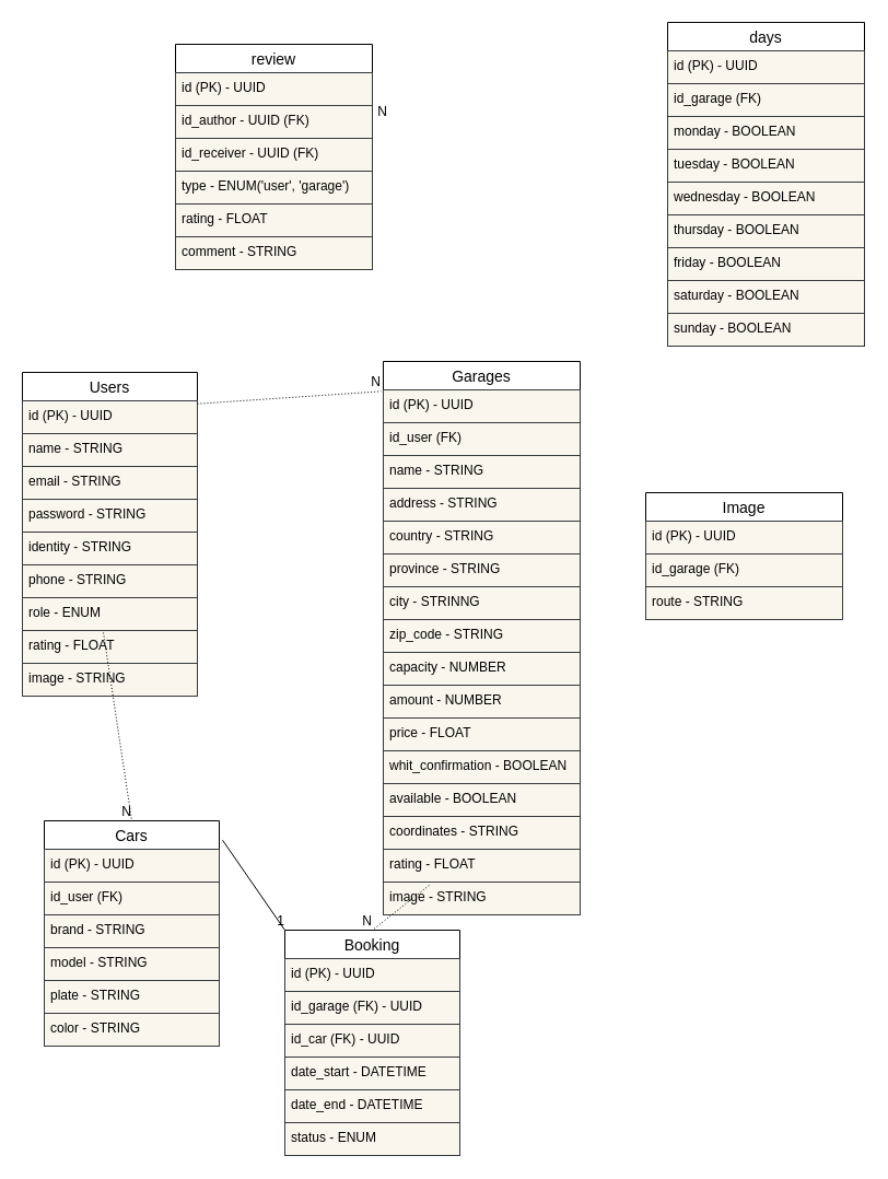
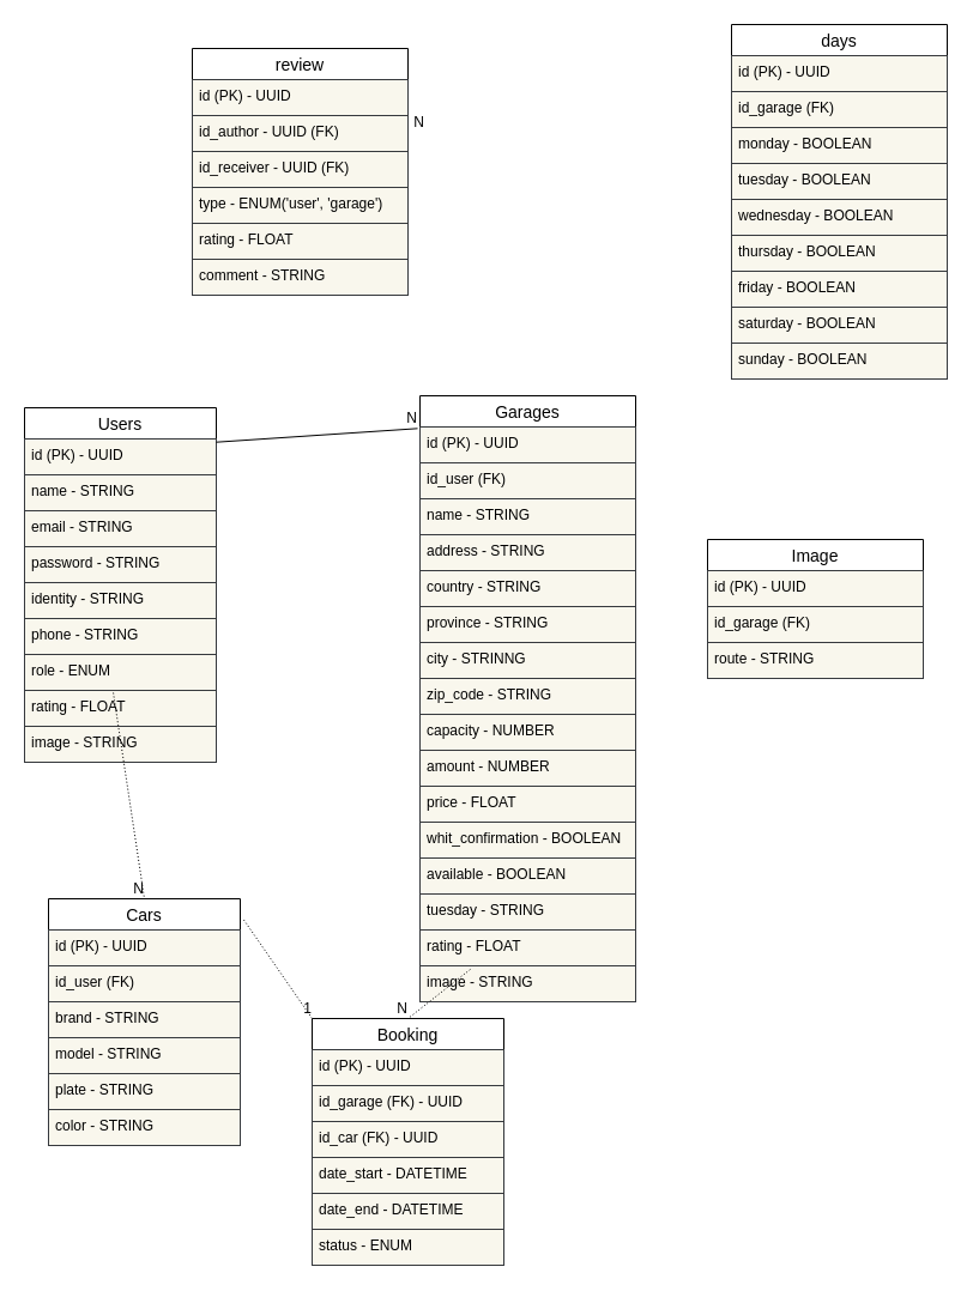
  <mxCell id="0" />
  <mxCell id="1" parent="0" />
  <mxCell id="2" value="Users" style="swimlane;fontStyle=0;childLayout=stackLayout;horizontal=1;startSize=26;horizontalStack=0;resizeParent=1;resizeParentMax=0;resizeLast=0;collapsible=1;marginBottom=0;align=center;fontSize=14;" parent="1" vertex="1"><mxGeometry x="20" y="340" width="160" height="296" as="geometry" /></mxCell>
  <mxCell id="3" value="id (PK) - UUID" style="text;strokeColor=#36393d;fillColor=#f9f7ed;spacingLeft=4;spacingRight=4;overflow=hidden;rotatable=0;points=[[0,0.5],[1,0.5]];portConstraint=eastwest;fontSize=12;fontColor=#000000;" parent="2" vertex="1"><mxGeometry y="26" width="160" height="30" as="geometry" /></mxCell>
  <mxCell id="4" value="name - STRING" style="text;strokeColor=#36393d;fillColor=#f9f7ed;spacingLeft=4;spacingRight=4;overflow=hidden;rotatable=0;points=[[0,0.5],[1,0.5]];portConstraint=eastwest;fontSize=12;fontColor=#000000;" parent="2" vertex="1"><mxGeometry y="56" width="160" height="30" as="geometry" /></mxCell>
  <mxCell id="5" value="email - STRING    " style="text;strokeColor=#36393d;fillColor=#f9f7ed;spacingLeft=4;spacingRight=4;overflow=hidden;rotatable=0;points=[[0,0.5],[1,0.5]];portConstraint=eastwest;fontSize=12;fontColor=#000000;" parent="2" vertex="1"><mxGeometry y="86" width="160" height="30" as="geometry" /></mxCell>
  <mxCell id="6" value="password - STRING" style="text;strokeColor=#36393d;fillColor=#f9f7ed;spacingLeft=4;spacingRight=4;overflow=hidden;rotatable=0;points=[[0,0.5],[1,0.5]];portConstraint=eastwest;fontSize=12;fontColor=#000000;" parent="2" vertex="1"><mxGeometry y="116" width="160" height="30" as="geometry" /></mxCell>
  <mxCell id="7" value="identity - STRING&#10;" style="text;strokeColor=#36393d;fillColor=#f9f7ed;spacingLeft=4;spacingRight=4;overflow=hidden;rotatable=0;points=[[0,0.5],[1,0.5]];portConstraint=eastwest;fontSize=12;fontColor=#000000;" parent="2" vertex="1"><mxGeometry y="146" width="160" height="30" as="geometry" /></mxCell>
  <mxCell id="8" value="phone - STRING" style="text;strokeColor=#36393d;fillColor=#f9f7ed;spacingLeft=4;spacingRight=4;overflow=hidden;rotatable=0;points=[[0,0.5],[1,0.5]];portConstraint=eastwest;fontSize=12;fontColor=#000000;" parent="2" vertex="1"><mxGeometry y="176" width="160" height="30" as="geometry" /></mxCell>
  <mxCell id="9" value="role - ENUM" style="text;strokeColor=#36393d;fillColor=#f9f7ed;spacingLeft=4;spacingRight=4;overflow=hidden;rotatable=0;points=[[0,0.5],[1,0.5]];portConstraint=eastwest;fontSize=12;fontColor=#000000;" parent="2" vertex="1"><mxGeometry y="206" width="160" height="30" as="geometry" /></mxCell>
  <mxCell id="10" value="rating - FLOAT" style="text;strokeColor=#36393d;fillColor=#f9f7ed;spacingLeft=4;spacingRight=4;overflow=hidden;rotatable=0;points=[[0,0.5],[1,0.5]];portConstraint=eastwest;fontSize=12;fontColor=#000000;" parent="2" vertex="1"><mxGeometry y="236" width="160" height="30" as="geometry" /></mxCell>
  <mxCell id="11" value="image - STRING" style="text;strokeColor=#36393d;fillColor=#f9f7ed;spacingLeft=4;spacingRight=4;overflow=hidden;rotatable=0;points=[[0,0.5],[1,0.5]];portConstraint=eastwest;fontSize=12;fontColor=#000000;" parent="2" vertex="1"><mxGeometry y="266" width="160" height="30" as="geometry" /></mxCell>
  <mxCell id="12" value="Garages" style="swimlane;fontStyle=0;childLayout=stackLayout;horizontal=1;startSize=26;horizontalStack=0;resizeParent=1;resizeParentMax=0;resizeLast=0;collapsible=1;marginBottom=0;align=center;fontSize=14;" parent="1" vertex="1"><mxGeometry x="350" y="330" width="180" height="506" as="geometry" /></mxCell>
  <mxCell id="13" value="id (PK) - UUID" style="text;strokeColor=#36393d;fillColor=#f9f7ed;spacingLeft=4;spacingRight=4;overflow=hidden;rotatable=0;points=[[0,0.5],[1,0.5]];portConstraint=eastwest;fontSize=12;fontColor=#000000;" parent="12" vertex="1"><mxGeometry y="26" width="180" height="30" as="geometry" /></mxCell>
  <mxCell id="14" value="id_user (FK)" style="text;strokeColor=#36393d;fillColor=#f9f7ed;spacingLeft=4;spacingRight=4;overflow=hidden;rotatable=0;points=[[0,0.5],[1,0.5]];portConstraint=eastwest;fontSize=12;fontColor=#000000;" parent="12" vertex="1"><mxGeometry y="56" width="180" height="30" as="geometry" /></mxCell>
  <mxCell id="15" value="name - STRING" style="text;strokeColor=#36393d;fillColor=#f9f7ed;spacingLeft=4;spacingRight=4;overflow=hidden;rotatable=0;points=[[0,0.5],[1,0.5]];portConstraint=eastwest;fontSize=12;fontColor=#000000;" parent="12" vertex="1"><mxGeometry y="86" width="180" height="30" as="geometry" /></mxCell>
  <mxCell id="16" value="address - STRING" style="text;strokeColor=#36393d;fillColor=#f9f7ed;spacingLeft=4;spacingRight=4;overflow=hidden;rotatable=0;points=[[0,0.5],[1,0.5]];portConstraint=eastwest;fontSize=12;fontColor=#000000;" parent="12" vertex="1"><mxGeometry y="116" width="180" height="30" as="geometry" /></mxCell>
  <mxCell id="17" value="country - STRING" style="text;strokeColor=#36393d;fillColor=#f9f7ed;spacingLeft=4;spacingRight=4;overflow=hidden;rotatable=0;points=[[0,0.5],[1,0.5]];portConstraint=eastwest;fontSize=12;fontColor=#000000;" parent="12" vertex="1"><mxGeometry y="146" width="180" height="30" as="geometry" /></mxCell>
  <mxCell id="18" value="province - STRING" style="text;strokeColor=#36393d;fillColor=#f9f7ed;spacingLeft=4;spacingRight=4;overflow=hidden;rotatable=0;points=[[0,0.5],[1,0.5]];portConstraint=eastwest;fontSize=12;fontColor=#000000;" parent="12" vertex="1"><mxGeometry y="176" width="180" height="30" as="geometry" /></mxCell>
  <mxCell id="19" value="city - STRINNG" style="text;strokeColor=#36393d;fillColor=#f9f7ed;spacingLeft=4;spacingRight=4;overflow=hidden;rotatable=0;points=[[0,0.5],[1,0.5]];portConstraint=eastwest;fontSize=12;fontColor=#000000;" parent="12" vertex="1"><mxGeometry y="206" width="180" height="30" as="geometry" /></mxCell>
  <mxCell id="20" value="zip_code - STRING" style="text;strokeColor=#36393d;fillColor=#f9f7ed;spacingLeft=4;spacingRight=4;overflow=hidden;rotatable=0;points=[[0,0.5],[1,0.5]];portConstraint=eastwest;fontSize=12;fontColor=#000000;" parent="12" vertex="1"><mxGeometry y="236" width="180" height="30" as="geometry" /></mxCell>
  <mxCell id="21" value="capacity - NUMBER" style="text;strokeColor=#36393d;fillColor=#f9f7ed;spacingLeft=4;spacingRight=4;overflow=hidden;rotatable=0;points=[[0,0.5],[1,0.5]];portConstraint=eastwest;fontSize=12;fontColor=#000000;" parent="12" vertex="1"><mxGeometry y="266" width="180" height="30" as="geometry" /></mxCell>
  <mxCell id="22" value="amount - NUMBER" style="text;strokeColor=#36393d;fillColor=#f9f7ed;spacingLeft=4;spacingRight=4;overflow=hidden;rotatable=0;points=[[0,0.5],[1,0.5]];portConstraint=eastwest;fontSize=12;fontColor=#000000;" parent="12" vertex="1"><mxGeometry y="296" width="180" height="30" as="geometry" /></mxCell>
  <mxCell id="23" value="price - FLOAT" style="text;strokeColor=#36393d;fillColor=#f9f7ed;spacingLeft=4;spacingRight=4;overflow=hidden;rotatable=0;points=[[0,0.5],[1,0.5]];portConstraint=eastwest;fontSize=12;fontColor=#000000;" vertex="1" parent="12"><mxGeometry y="326" width="180" height="30" as="geometry" /></mxCell>
  <mxCell id="24" value="whit_confirmation - BOOLEAN" style="text;strokeColor=#36393d;fillColor=#f9f7ed;spacingLeft=4;spacingRight=4;overflow=hidden;rotatable=0;points=[[0,0.5],[1,0.5]];portConstraint=eastwest;fontSize=12;fontColor=#000000;" parent="12" vertex="1"><mxGeometry y="356" width="180" height="30" as="geometry" /></mxCell>
  <mxCell id="25" value="available - BOOLEAN" style="text;strokeColor=#36393d;fillColor=#f9f7ed;spacingLeft=4;spacingRight=4;overflow=hidden;rotatable=0;points=[[0,0.5],[1,0.5]];portConstraint=eastwest;fontSize=12;fontColor=#000000;" parent="12" vertex="1"><mxGeometry y="386" width="180" height="30" as="geometry" /></mxCell>
- <mxCell id="26" value="coordinates - STRING" style="text;strokeColor=#36393d;fillColor=#f9f7ed;spacingLeft=4;spacingRight=4;overflow=hidden;rotatable=0;points=[[0,0.5],[1,0.5]];portConstraint=eastwest;fontSize=12;fontColor=#000000;" parent="12" vertex="1"><mxGeometry y="416" width="180" height="30" as="geometry" /></mxCell>
+ <mxCell id="26" value="tuesday - STRING" style="text;strokeColor=#36393d;fillColor=#f9f7ed;spacingLeft=4;spacingRight=4;overflow=hidden;rotatable=0;points=[[0,0.5],[1,0.5]];portConstraint=eastwest;fontSize=12;fontColor=#000000;" parent="12" vertex="1"><mxGeometry y="416" width="180" height="30" as="geometry" /></mxCell>
  <mxCell id="27" value="rating - FLOAT" style="text;strokeColor=#36393d;fillColor=#f9f7ed;spacingLeft=4;spacingRight=4;overflow=hidden;rotatable=0;points=[[0,0.5],[1,0.5]];portConstraint=eastwest;fontSize=12;fontColor=#000000;" parent="12" vertex="1"><mxGeometry y="446" width="180" height="30" as="geometry" /></mxCell>
  <mxCell id="28" value="image - STRING" style="text;strokeColor=#36393d;fillColor=#f9f7ed;spacingLeft=4;spacingRight=4;overflow=hidden;rotatable=0;points=[[0,0.5],[1,0.5]];portConstraint=eastwest;fontSize=12;fontColor=#000000;" parent="12" vertex="1"><mxGeometry y="476" width="180" height="30" as="geometry" /></mxCell>
  <mxCell id="29" value="Cars" style="swimlane;fontStyle=0;childLayout=stackLayout;horizontal=1;startSize=26;horizontalStack=0;resizeParent=1;resizeParentMax=0;resizeLast=0;collapsible=1;marginBottom=0;align=center;fontSize=14;" parent="1" vertex="1"><mxGeometry x="40" y="750" width="160" height="206" as="geometry" /></mxCell>
  <mxCell id="30" value="id (PK) - UUID" style="text;strokeColor=#36393d;fillColor=#f9f7ed;spacingLeft=4;spacingRight=4;overflow=hidden;rotatable=0;points=[[0,0.5],[1,0.5]];portConstraint=eastwest;fontSize=12;fontColor=#000000;" parent="29" vertex="1"><mxGeometry y="26" width="160" height="30" as="geometry" /></mxCell>
  <mxCell id="31" value="id_user (FK)" style="text;strokeColor=#36393d;fillColor=#f9f7ed;spacingLeft=4;spacingRight=4;overflow=hidden;rotatable=0;points=[[0,0.5],[1,0.5]];portConstraint=eastwest;fontSize=12;fontColor=#000000;" parent="29" vertex="1"><mxGeometry y="56" width="160" height="30" as="geometry" /></mxCell>
  <mxCell id="32" value="brand - STRING" style="text;strokeColor=#36393d;fillColor=#f9f7ed;spacingLeft=4;spacingRight=4;overflow=hidden;rotatable=0;points=[[0,0.5],[1,0.5]];portConstraint=eastwest;fontSize=12;fontColor=#000000;" parent="29" vertex="1"><mxGeometry y="86" width="160" height="30" as="geometry" /></mxCell>
  <mxCell id="33" value="model - STRING" style="text;strokeColor=#36393d;fillColor=#f9f7ed;spacingLeft=4;spacingRight=4;overflow=hidden;rotatable=0;points=[[0,0.5],[1,0.5]];portConstraint=eastwest;fontSize=12;fontColor=#000000;" parent="29" vertex="1"><mxGeometry y="116" width="160" height="30" as="geometry" /></mxCell>
  <mxCell id="34" value="plate - STRING" style="text;strokeColor=#36393d;fillColor=#f9f7ed;spacingLeft=4;spacingRight=4;overflow=hidden;rotatable=0;points=[[0,0.5],[1,0.5]];portConstraint=eastwest;fontSize=12;fontColor=#000000;" parent="29" vertex="1"><mxGeometry y="146" width="160" height="30" as="geometry" /></mxCell>
  <mxCell id="35" value="color - STRING" style="text;strokeColor=#36393d;fillColor=#f9f7ed;spacingLeft=4;spacingRight=4;overflow=hidden;rotatable=0;points=[[0,0.5],[1,0.5]];portConstraint=eastwest;fontSize=12;fontColor=#000000;" parent="29" vertex="1"><mxGeometry y="176" width="160" height="30" as="geometry" /></mxCell>
- <mxCell id="36" value="" style="endArrow=none;html=1;rounded=0;dashed=1;dashPattern=1 2;entryX=-0.011;entryY=0.054;entryDx=0;entryDy=0;entryPerimeter=0;exitX=1;exitY=0.097;exitDx=0;exitDy=0;exitPerimeter=0;" parent="1" source="2" target="12" edge="1"><mxGeometry relative="1" as="geometry"><mxPoint x="220" y="99" as="sourcePoint" /><mxPoint x="500" y="400" as="targetPoint" /></mxGeometry></mxCell>
+ <mxCell id="36" value="" style="endArrow=none;html=1;rounded=0;dashed=0;dashPattern=1 2;entryX=-0.011;entryY=0.054;entryDx=0;entryDy=0;entryPerimeter=0;exitX=1;exitY=0.097;exitDx=0;exitDy=0;exitPerimeter=0;" parent="1" source="2" target="12" edge="1"><mxGeometry relative="1" as="geometry"><mxPoint x="220" y="99" as="sourcePoint" /><mxPoint x="500" y="400" as="targetPoint" /></mxGeometry></mxCell>
  <mxCell id="37" value="N" style="resizable=0;html=1;align=right;verticalAlign=bottom;" parent="36" connectable="0" vertex="1"><mxGeometry x="1" relative="1" as="geometry" /></mxCell>
  <mxCell id="38" value="" style="endArrow=none;html=1;rounded=0;dashed=1;dashPattern=1 2;entryX=0.5;entryY=0;entryDx=0;entryDy=0;exitX=0.463;exitY=1.067;exitDx=0;exitDy=0;exitPerimeter=0;" parent="1" source="9" target="29" edge="1"><mxGeometry relative="1" as="geometry"><mxPoint x="230" y="119.982" as="sourcePoint" /><mxPoint x="428.02" y="115.984" as="targetPoint" /></mxGeometry></mxCell>
  <mxCell id="39" value="N" style="resizable=0;html=1;align=right;verticalAlign=bottom;" parent="38" connectable="0" vertex="1"><mxGeometry x="1" relative="1" as="geometry" /></mxCell>
  <mxCell id="40" value="Booking" style="swimlane;fontStyle=0;childLayout=stackLayout;horizontal=1;startSize=26;horizontalStack=0;resizeParent=1;resizeParentMax=0;resizeLast=0;collapsible=1;marginBottom=0;align=center;fontSize=14;" parent="1" vertex="1"><mxGeometry x="260" y="850" width="160" height="206" as="geometry" /></mxCell>
  <mxCell id="41" value="id (PK) - UUID" style="text;strokeColor=#36393d;fillColor=#f9f7ed;spacingLeft=4;spacingRight=4;overflow=hidden;rotatable=0;points=[[0,0.5],[1,0.5]];portConstraint=eastwest;fontSize=12;fontColor=#000000;" parent="40" vertex="1"><mxGeometry y="26" width="160" height="30" as="geometry" /></mxCell>
  <mxCell id="42" value="id_garage (FK) - UUID" style="text;strokeColor=#36393d;fillColor=#f9f7ed;spacingLeft=4;spacingRight=4;overflow=hidden;rotatable=0;points=[[0,0.5],[1,0.5]];portConstraint=eastwest;fontSize=12;fontColor=#000000;" parent="40" vertex="1"><mxGeometry y="56" width="160" height="30" as="geometry" /></mxCell>
  <mxCell id="43" value="id_car (FK) - UUID" style="text;strokeColor=#36393d;fillColor=#f9f7ed;spacingLeft=4;spacingRight=4;overflow=hidden;rotatable=0;points=[[0,0.5],[1,0.5]];portConstraint=eastwest;fontSize=12;fontColor=#000000;" parent="40" vertex="1"><mxGeometry y="86" width="160" height="30" as="geometry" /></mxCell>
  <mxCell id="44" value="date_start - DATETIME" style="text;strokeColor=#36393d;fillColor=#f9f7ed;spacingLeft=4;spacingRight=4;overflow=hidden;rotatable=0;points=[[0,0.5],[1,0.5]];portConstraint=eastwest;fontSize=12;fontColor=#000000;" parent="40" vertex="1"><mxGeometry y="116" width="160" height="30" as="geometry" /></mxCell>
  <mxCell id="45" value="date_end - DATETIME" style="text;strokeColor=#36393d;fillColor=#f9f7ed;spacingLeft=4;spacingRight=4;overflow=hidden;rotatable=0;points=[[0,0.5],[1,0.5]];portConstraint=eastwest;fontSize=12;fontColor=#000000;" parent="40" vertex="1"><mxGeometry y="146" width="160" height="30" as="geometry" /></mxCell>
  <mxCell id="46" value="status - ENUM" style="text;strokeColor=#36393d;fillColor=#f9f7ed;spacingLeft=4;spacingRight=4;overflow=hidden;rotatable=0;points=[[0,0.5],[1,0.5]];portConstraint=eastwest;fontSize=12;fontColor=#000000;" parent="40" vertex="1"><mxGeometry y="176" width="160" height="30" as="geometry" /></mxCell>
- <mxCell id="47" value="" style="endArrow=none;html=1;rounded=0;dashed=0;dashPattern=1 2;exitX=1.019;exitY=0.086;exitDx=0;exitDy=0;exitPerimeter=0;entryX=0;entryY=0;entryDx=0;entryDy=0;" parent="1" source="29" target="40" edge="1"><mxGeometry relative="1" as="geometry"><mxPoint x="450" y="400" as="sourcePoint" /><mxPoint x="610" y="400" as="targetPoint" /></mxGeometry></mxCell>
+ <mxCell id="47" value="" style="endArrow=none;html=1;rounded=0;dashed=1;dashPattern=1 2;exitX=1.019;exitY=0.086;exitDx=0;exitDy=0;exitPerimeter=0;entryX=0;entryY=0;entryDx=0;entryDy=0;" parent="1" source="29" target="40" edge="1"><mxGeometry relative="1" as="geometry"><mxPoint x="450" y="400" as="sourcePoint" /><mxPoint x="610" y="400" as="targetPoint" /></mxGeometry></mxCell>
  <mxCell id="48" value="1" style="resizable=0;html=1;align=right;verticalAlign=bottom;" parent="47" connectable="0" vertex="1"><mxGeometry x="1" relative="1" as="geometry" /></mxCell>
  <mxCell id="49" value="" style="endArrow=none;html=1;rounded=0;dashed=1;dashPattern=1 2;entryX=0.5;entryY=0;entryDx=0;entryDy=0;exitX=0.233;exitY=1.1;exitDx=0;exitDy=0;exitPerimeter=0;" parent="1" source="27" target="40" edge="1"><mxGeometry relative="1" as="geometry"><mxPoint x="470" y="450" as="sourcePoint" /><mxPoint x="610" y="400" as="targetPoint" /></mxGeometry></mxCell>
  <mxCell id="50" value="N" style="resizable=0;html=1;align=right;verticalAlign=bottom;" parent="49" connectable="0" vertex="1"><mxGeometry x="1" relative="1" as="geometry" /></mxCell>
  <mxCell id="51" value="days" style="swimlane;fontStyle=0;childLayout=stackLayout;horizontal=1;startSize=26;horizontalStack=0;resizeParent=1;resizeParentMax=0;resizeLast=0;collapsible=1;marginBottom=0;align=center;fontSize=14;" parent="1" vertex="1"><mxGeometry x="610" y="20" width="180" height="296" as="geometry" /></mxCell>
  <mxCell id="52" value="id (PK) - UUID" style="text;strokeColor=#36393d;fillColor=#f9f7ed;spacingLeft=4;spacingRight=4;overflow=hidden;rotatable=0;points=[[0,0.5],[1,0.5]];portConstraint=eastwest;fontSize=12;fontColor=#000000;" parent="51" vertex="1"><mxGeometry y="26" width="180" height="30" as="geometry" /></mxCell>
  <mxCell id="53" value="id_garage (FK)" style="text;strokeColor=#36393d;fillColor=#f9f7ed;spacingLeft=4;spacingRight=4;overflow=hidden;rotatable=0;points=[[0,0.5],[1,0.5]];portConstraint=eastwest;fontSize=12;fontColor=#000000;" parent="51" vertex="1"><mxGeometry y="56" width="180" height="30" as="geometry" /></mxCell>
  <mxCell id="54" value="monday - BOOLEAN" style="text;strokeColor=#36393d;fillColor=#f9f7ed;spacingLeft=4;spacingRight=4;overflow=hidden;rotatable=0;points=[[0,0.5],[1,0.5]];portConstraint=eastwest;fontSize=12;fontColor=#000000;" parent="51" vertex="1"><mxGeometry y="86" width="180" height="30" as="geometry" /></mxCell>
  <mxCell id="55" value="tuesday - BOOLEAN" style="text;strokeColor=#36393d;fillColor=#f9f7ed;spacingLeft=4;spacingRight=4;overflow=hidden;rotatable=0;points=[[0,0.5],[1,0.5]];portConstraint=eastwest;fontSize=12;fontColor=#000000;" parent="51" vertex="1"><mxGeometry y="116" width="180" height="30" as="geometry" /></mxCell>
  <mxCell id="56" value="wednesday - BOOLEAN" style="text;strokeColor=#36393d;fillColor=#f9f7ed;spacingLeft=4;spacingRight=4;overflow=hidden;rotatable=0;points=[[0,0.5],[1,0.5]];portConstraint=eastwest;fontSize=12;fontColor=#000000;" parent="51" vertex="1"><mxGeometry y="146" width="180" height="30" as="geometry" /></mxCell>
  <mxCell id="57" value="thursday - BOOLEAN" style="text;strokeColor=#36393d;fillColor=#f9f7ed;spacingLeft=4;spacingRight=4;overflow=hidden;rotatable=0;points=[[0,0.5],[1,0.5]];portConstraint=eastwest;fontSize=12;fontColor=#000000;" parent="51" vertex="1"><mxGeometry y="176" width="180" height="30" as="geometry" /></mxCell>
  <mxCell id="58" value="friday - BOOLEAN" style="text;strokeColor=#36393d;fillColor=#f9f7ed;spacingLeft=4;spacingRight=4;overflow=hidden;rotatable=0;points=[[0,0.5],[1,0.5]];portConstraint=eastwest;fontSize=12;fontColor=#000000;" parent="51" vertex="1"><mxGeometry y="206" width="180" height="30" as="geometry" /></mxCell>
  <mxCell id="59" value="saturday - BOOLEAN" style="text;strokeColor=#36393d;fillColor=#f9f7ed;spacingLeft=4;spacingRight=4;overflow=hidden;rotatable=0;points=[[0,0.5],[1,0.5]];portConstraint=eastwest;fontSize=12;fontColor=#000000;" parent="51" vertex="1"><mxGeometry y="236" width="180" height="30" as="geometry" /></mxCell>
  <mxCell id="60" value="sunday - BOOLEAN" style="text;strokeColor=#36393d;fillColor=#f9f7ed;spacingLeft=4;spacingRight=4;overflow=hidden;rotatable=0;points=[[0,0.5],[1,0.5]];portConstraint=eastwest;fontSize=12;fontColor=#000000;" parent="51" vertex="1"><mxGeometry y="266" width="180" height="30" as="geometry" /></mxCell>
  <mxCell id="61" value="review" style="swimlane;fontStyle=0;childLayout=stackLayout;horizontal=1;startSize=26;horizontalStack=0;resizeParent=1;resizeParentMax=0;resizeLast=0;collapsible=1;marginBottom=0;align=center;fontSize=14;" parent="1" vertex="1"><mxGeometry x="160" y="40" width="180" height="206" as="geometry" /></mxCell>
  <mxCell id="62" value="id (PK) - UUID" style="text;strokeColor=#36393d;fillColor=#f9f7ed;spacingLeft=4;spacingRight=4;overflow=hidden;rotatable=0;points=[[0,0.5],[1,0.5]];portConstraint=eastwest;fontSize=12;fontColor=#000000;" parent="61" vertex="1"><mxGeometry y="26" width="180" height="30" as="geometry" /></mxCell>
  <mxCell id="63" value="id_author - UUID (FK)" style="text;strokeColor=#36393d;fillColor=#f9f7ed;spacingLeft=4;spacingRight=4;overflow=hidden;rotatable=0;points=[[0,0.5],[1,0.5]];portConstraint=eastwest;fontSize=12;fontColor=#000000;" parent="61" vertex="1"><mxGeometry y="56" width="180" height="30" as="geometry" /></mxCell>
  <mxCell id="64" value="id_receiver - UUID (FK)" style="text;strokeColor=#36393d;fillColor=#f9f7ed;spacingLeft=4;spacingRight=4;overflow=hidden;rotatable=0;points=[[0,0.5],[1,0.5]];portConstraint=eastwest;fontSize=12;fontColor=#000000;" parent="61" vertex="1"><mxGeometry y="86" width="180" height="30" as="geometry" /></mxCell>
  <mxCell id="65" value="type - ENUM('user', 'garage')" style="text;strokeColor=#36393d;fillColor=#f9f7ed;spacingLeft=4;spacingRight=4;overflow=hidden;rotatable=0;points=[[0,0.5],[1,0.5]];portConstraint=eastwest;fontSize=12;fontColor=#000000;" parent="61" vertex="1"><mxGeometry y="116" width="180" height="30" as="geometry" /></mxCell>
  <mxCell id="66" value="rating - FLOAT" style="text;strokeColor=#36393d;fillColor=#f9f7ed;spacingLeft=4;spacingRight=4;overflow=hidden;rotatable=0;points=[[0,0.5],[1,0.5]];portConstraint=eastwest;fontSize=12;fontColor=#000000;" parent="61" vertex="1"><mxGeometry y="146" width="180" height="30" as="geometry" /></mxCell>
  <mxCell id="67" value="comment - STRING" style="text;strokeColor=#36393d;fillColor=#f9f7ed;spacingLeft=4;spacingRight=4;overflow=hidden;rotatable=0;points=[[0,0.5],[1,0.5]];portConstraint=eastwest;fontSize=12;fontColor=#000000;" parent="61" vertex="1"><mxGeometry y="176" width="180" height="30" as="geometry" /></mxCell>
  <mxCell id="68" value="N" style="resizable=0;html=1;align=right;verticalAlign=bottom;" parent="1" connectable="0" vertex="1"><mxGeometry x="170.059" y="120.839" as="geometry"><mxPoint x="184" y="-11" as="offset" /></mxGeometry></mxCell>
  <mxCell id="69" value="Image" style="swimlane;fontStyle=0;childLayout=stackLayout;horizontal=1;startSize=26;horizontalStack=0;resizeParent=1;resizeParentMax=0;resizeLast=0;collapsible=1;marginBottom=0;align=center;fontSize=14;" parent="1" vertex="1"><mxGeometry x="590" y="450" width="180" height="116" as="geometry" /></mxCell>
  <mxCell id="70" value="id (PK) - UUID" style="text;strokeColor=#36393d;fillColor=#f9f7ed;spacingLeft=4;spacingRight=4;overflow=hidden;rotatable=0;points=[[0,0.5],[1,0.5]];portConstraint=eastwest;fontSize=12;fontColor=#000000;" parent="69" vertex="1"><mxGeometry y="26" width="180" height="30" as="geometry" /></mxCell>
  <mxCell id="71" value="id_garage (FK)" style="text;strokeColor=#36393d;fillColor=#f9f7ed;spacingLeft=4;spacingRight=4;overflow=hidden;rotatable=0;points=[[0,0.5],[1,0.5]];portConstraint=eastwest;fontSize=12;fontColor=#000000;" parent="69" vertex="1"><mxGeometry y="56" width="180" height="30" as="geometry" /></mxCell>
  <mxCell id="72" value="route - STRING" style="text;strokeColor=#36393d;fillColor=#f9f7ed;spacingLeft=4;spacingRight=4;overflow=hidden;rotatable=0;points=[[0,0.5],[1,0.5]];portConstraint=eastwest;fontSize=12;fontColor=#000000;" parent="69" vertex="1"><mxGeometry y="86" width="180" height="30" as="geometry" /></mxCell>
